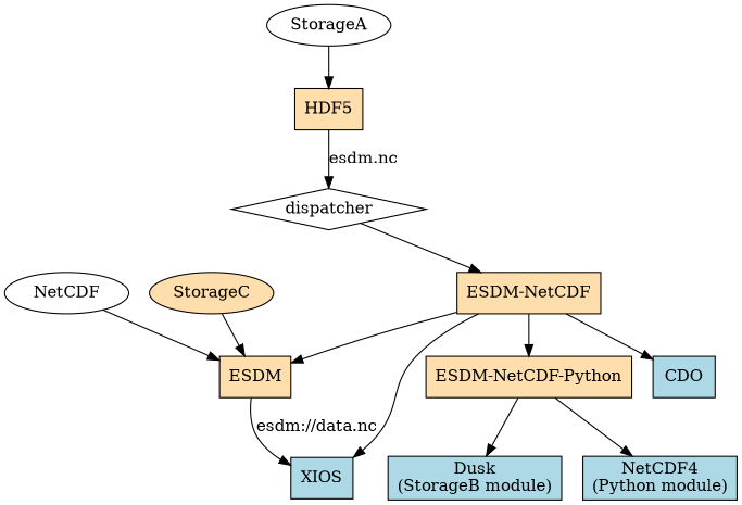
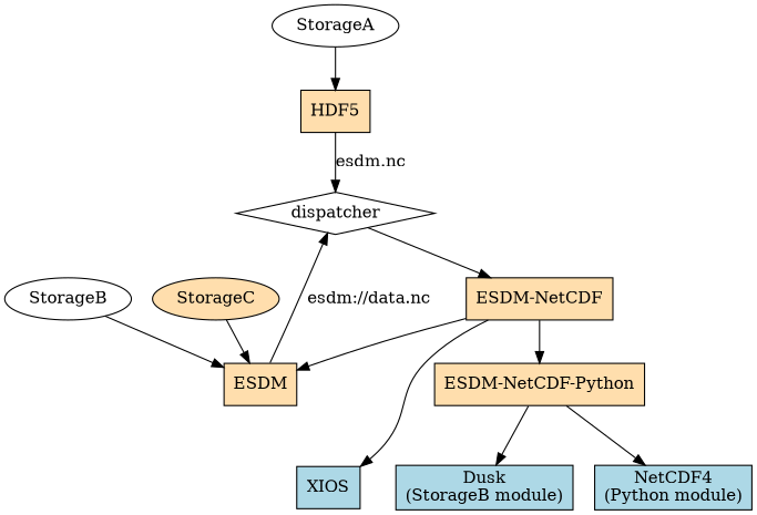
  digraph {
    node [shape=box fillcolor=navajowhite style=filled]
    dispatcher [shape=diamond fillcolor="" style=""]
    n2 [label="ESDM-NetCDF"]
    n3 [label=ESDM]
    n4 [label="ESDM-NetCDF-Python"]
-   n5 [fillcolor=lightblue label=CDO]
    n6 [fillcolor=lightblue label=XIOS]
    n7 [fillcolor=white label=StorageA shape=ellipse]
    n8 [label=HDF5]
-   n9 [fillcolor=white label=NetCDF shape=ellipse]
+   n9 [fillcolor=white label=StorageB shape=ellipse]
    n10 [label=StorageC shape=ellipse]
    n11 [fillcolor=lightblue label="Dusk\n(StorageB module)"]
    n12 [fillcolor=lightblue label="NetCDF4\n(Python module)"]
    dispatcher -> n2
    n2 -> n3
    n2 -> n4
-   n2 -> n5
    n2 -> n6
-   n3 -> n6 [label="esdm://data.nc"]
+   n3 -> dispatcher [label="esdm://data.nc"]
    n4 -> n11
    n4 -> n12
    n7 -> n8
    n8 -> dispatcher [label="esdm.nc"]
    n9 -> n3
    n10 -> n3
  }
